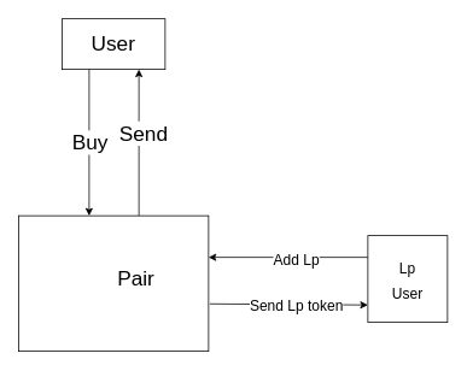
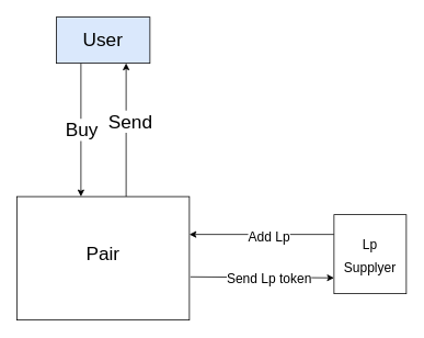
  <mxCell id="0" />
  <mxCell id="1" parent="0" />
  <mxCell id="2" style="edgeStyle=none;html=1;fontSize=23;exitX=0.5;exitY=0;exitDx=0;exitDy=0;entryX=0.5;entryY=1;entryDx=0;entryDy=0;" parent="1" edge="1"><mxGeometry relative="1" as="geometry"><mxPoint x="153" y="238" as="sourcePoint" /><mxPoint x="153" y="76" as="targetPoint" /></mxGeometry></mxCell>
  <mxCell id="3" value="Send" style="edgeLabel;html=1;align=center;verticalAlign=middle;resizable=0;points=[];fontSize=23;" parent="2" vertex="1" connectable="0"><mxGeometry x="0.132" y="-4" relative="1" as="geometry"><mxPoint as="offset" /></mxGeometry></mxCell>
  <mxCell id="4" style="edgeStyle=none;html=1;exitX=1.006;exitY=0.717;exitDx=0;exitDy=0;entryX=0;entryY=0.904;entryDx=0;entryDy=0;entryPerimeter=0;fontSize=16;exitPerimeter=0;" parent="1" edge="1"><mxGeometry relative="1" as="geometry"><mxPoint x="231.26" y="335.55" as="sourcePoint" /><mxPoint x="406" y="336.784" as="targetPoint" /><Array as="points" /></mxGeometry></mxCell>
  <mxCell id="5" value="Send Lp token" style="edgeLabel;html=1;align=center;verticalAlign=middle;resizable=0;points=[];fontSize=16;" parent="4" vertex="1" connectable="0"><mxGeometry x="-0.206" relative="1" as="geometry"><mxPoint x="26" as="offset" /></mxGeometry></mxCell>
  <mxCell id="6" value="" style="whiteSpace=wrap;html=1;" parent="1" vertex="1"><mxGeometry x="20" y="238" width="210" height="150" as="geometry" /></mxCell>
- <mxCell id="7" value="Pair" style="text;strokeColor=none;align=center;fillColor=none;html=1;verticalAlign=middle;whiteSpace=wrap;rounded=0;arcSize=22;strokeWidth=1;fontSize=23;" parent="1" vertex="1"><mxGeometry x="110" y="288" width="80" height="40" as="geometry" /></mxCell>
+ <mxCell id="7" value="Pair" style="text;strokeColor=none;align=center;fillColor=none;html=1;verticalAlign=middle;whiteSpace=wrap;rounded=0;arcSize=22;strokeWidth=1;fontSize=23;" parent="1" vertex="1"><mxGeometry x="85" y="288" width="80" height="40" as="geometry" /></mxCell>
  <mxCell id="8" style="edgeStyle=none;html=1;exitX=0.5;exitY=1;exitDx=0;exitDy=0;entryX=0.5;entryY=0;entryDx=0;entryDy=0;fontSize=23;" parent="1" edge="1"><mxGeometry relative="1" as="geometry"><mxPoint x="98" y="76" as="sourcePoint" /><mxPoint x="98" y="238" as="targetPoint" /><Array as="points"><mxPoint x="98" y="156" /></Array></mxGeometry></mxCell>
  <mxCell id="9" value="Buy" style="edgeLabel;html=1;align=center;verticalAlign=middle;resizable=0;points=[];fontSize=23;" parent="8" vertex="1" connectable="0"><mxGeometry x="0.256" y="-2" relative="1" as="geometry"><mxPoint x="2" y="-22" as="offset" /></mxGeometry></mxCell>
- <mxCell id="10" value="User" style="whiteSpace=wrap;html=1;strokeWidth=1;fontSize=23;" parent="1" vertex="1"><mxGeometry x="68" y="20" width="114" height="56" as="geometry" /></mxCell>
+ <mxCell id="10" value="User" style="whiteSpace=wrap;html=1;strokeWidth=1;fontSize=23;fillColor=#dae8fc;" parent="1" vertex="1"><mxGeometry x="68" y="20" width="114" height="56" as="geometry" /></mxCell>
  <mxCell id="11" style="edgeStyle=none;html=1;exitX=0;exitY=0.25;exitDx=0;exitDy=0;fontSize=16;" parent="1" source="13" edge="1"><mxGeometry relative="1" as="geometry"><mxPoint x="230" y="284" as="targetPoint" /></mxGeometry></mxCell>
  <mxCell id="12" value="Add Lp" style="edgeLabel;html=1;align=center;verticalAlign=middle;resizable=0;points=[];fontSize=16;" parent="11" vertex="1" connectable="0"><mxGeometry x="-0.09" y="2" relative="1" as="geometry"><mxPoint as="offset" /></mxGeometry></mxCell>
- <mxCell id="13" value="&lt;font style=&quot;font-size: 16px;&quot;&gt;Lp&lt;br&gt;User&lt;/font&gt;" style="whiteSpace=wrap;html=1;strokeWidth=1;fontSize=23;" parent="1" vertex="1"><mxGeometry x="406" y="260" width="88" height="96" as="geometry" /></mxCell>
+ <mxCell id="13" value="&lt;font style=&quot;font-size: 16px;&quot;&gt;Lp&lt;br&gt;Supplyer&lt;/font&gt;" style="whiteSpace=wrap;html=1;strokeWidth=1;fontSize=23;" parent="1" vertex="1"><mxGeometry x="406" y="260" width="88" height="96" as="geometry" /></mxCell>
